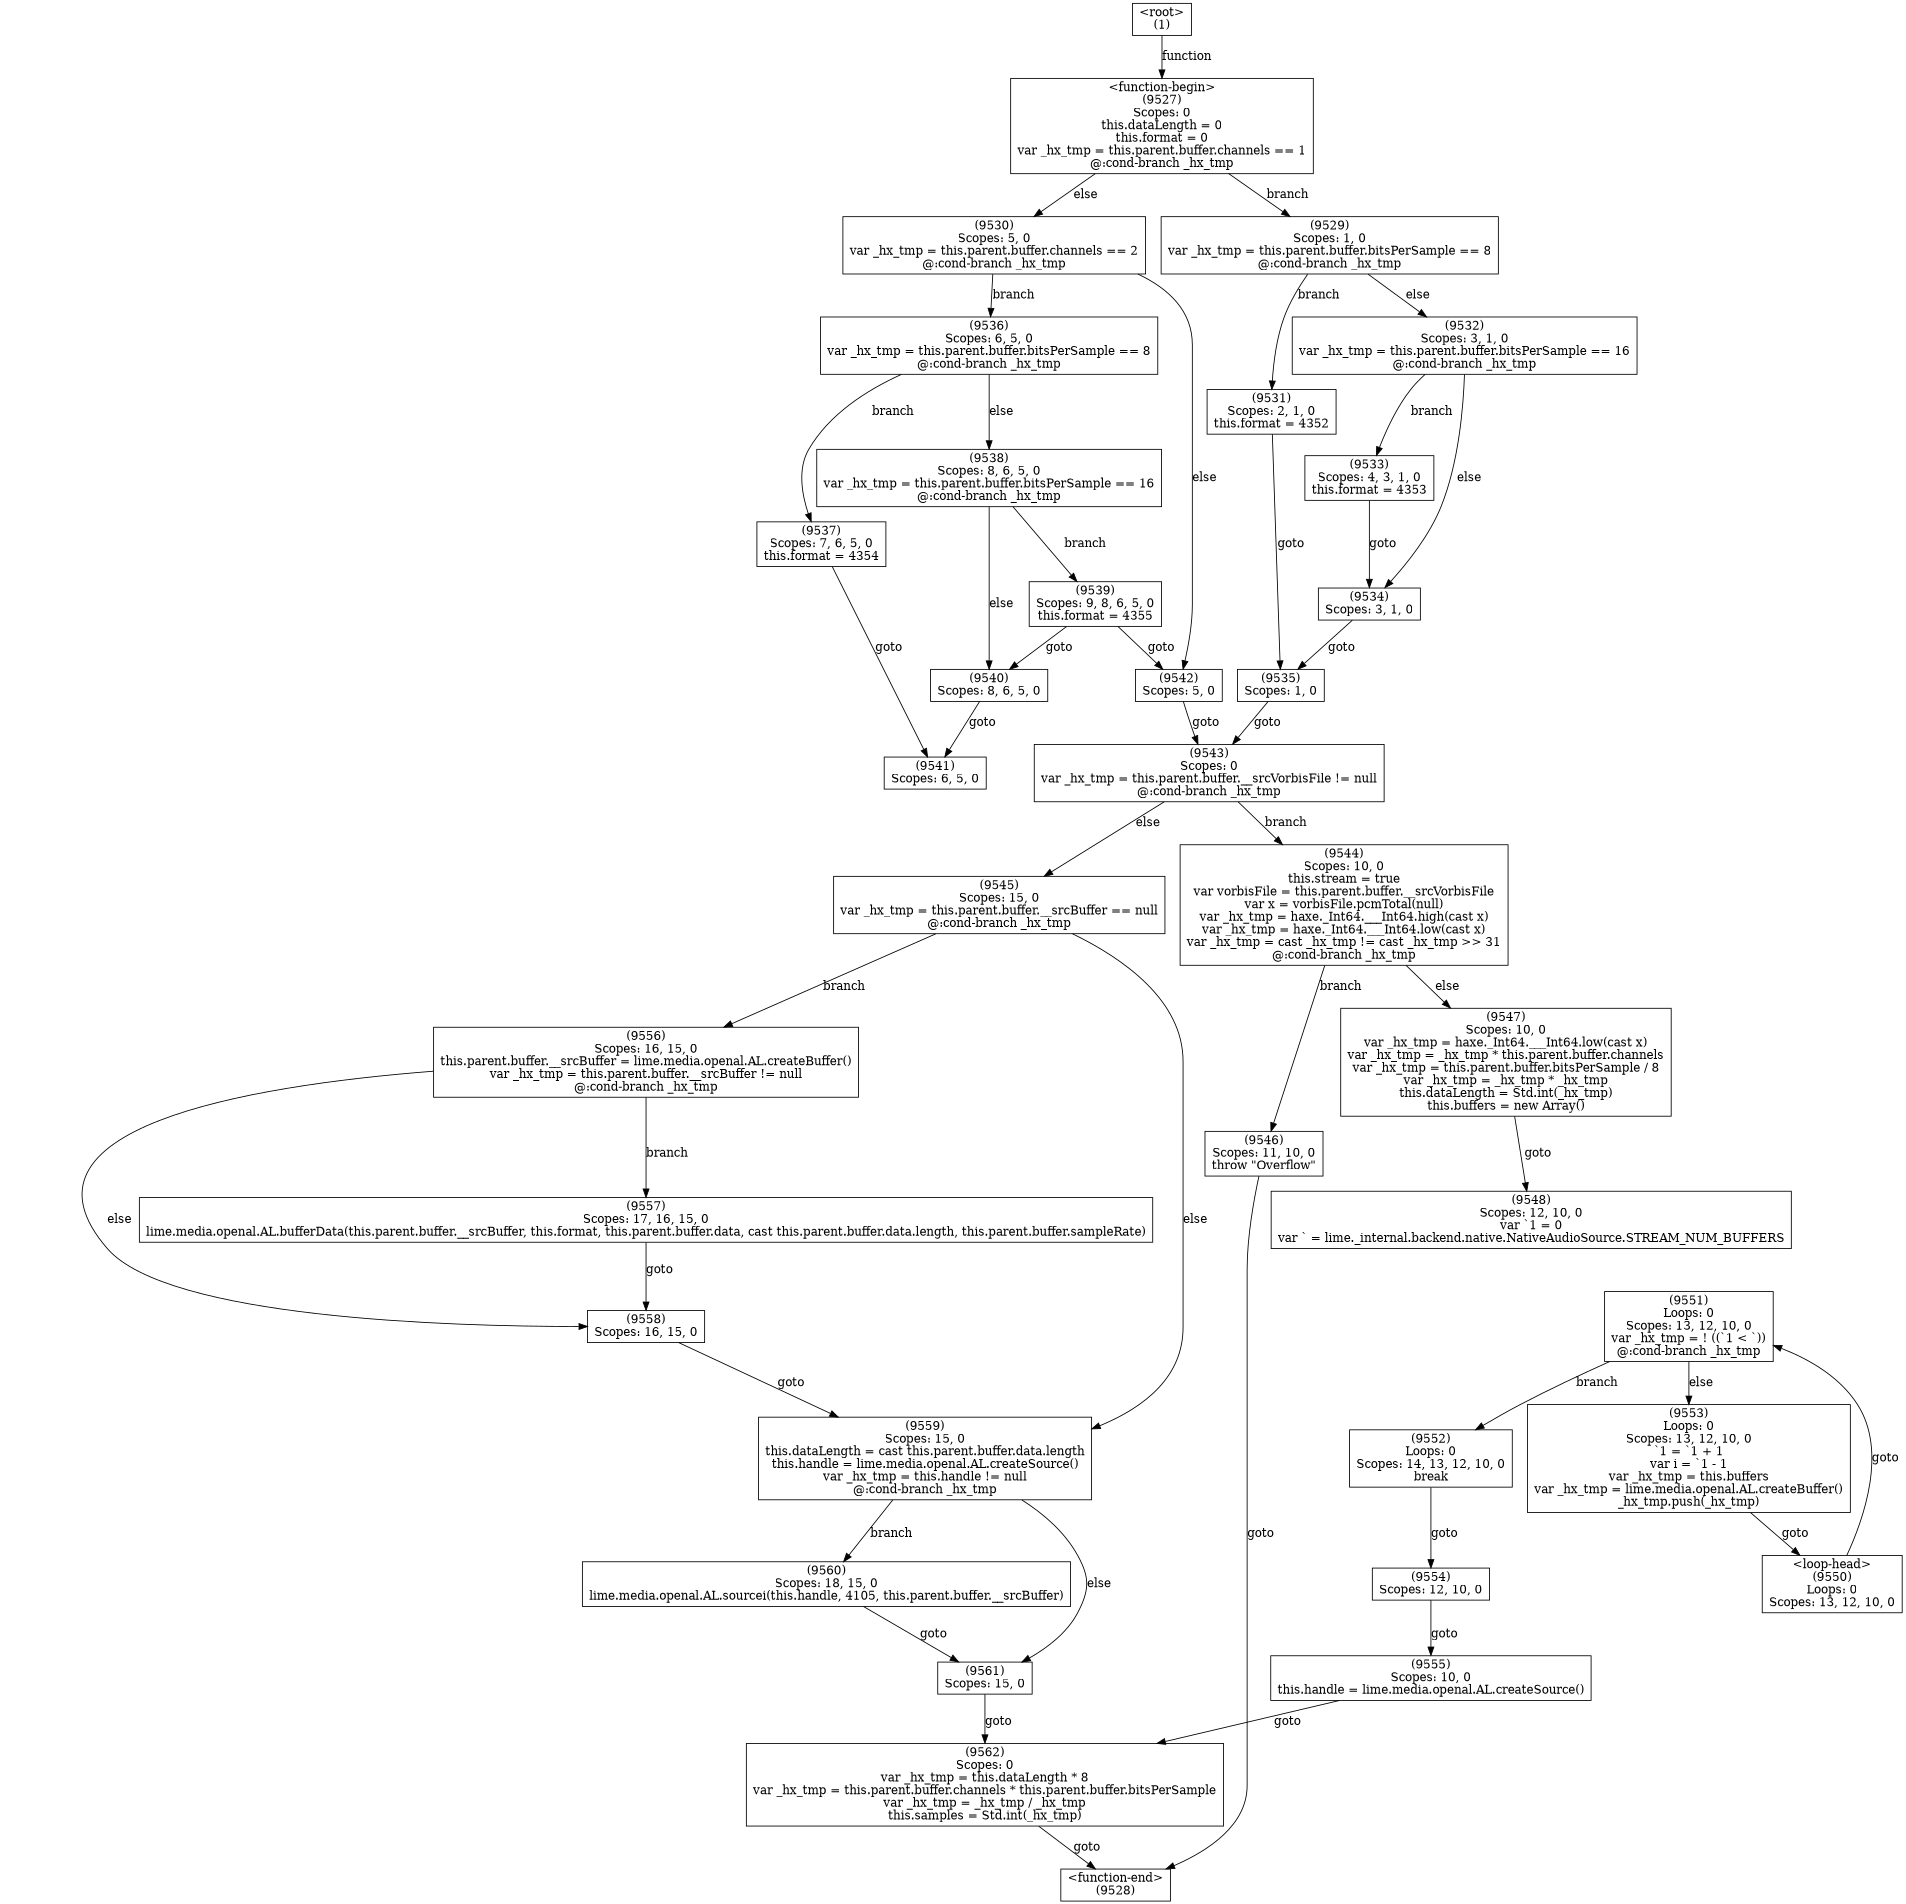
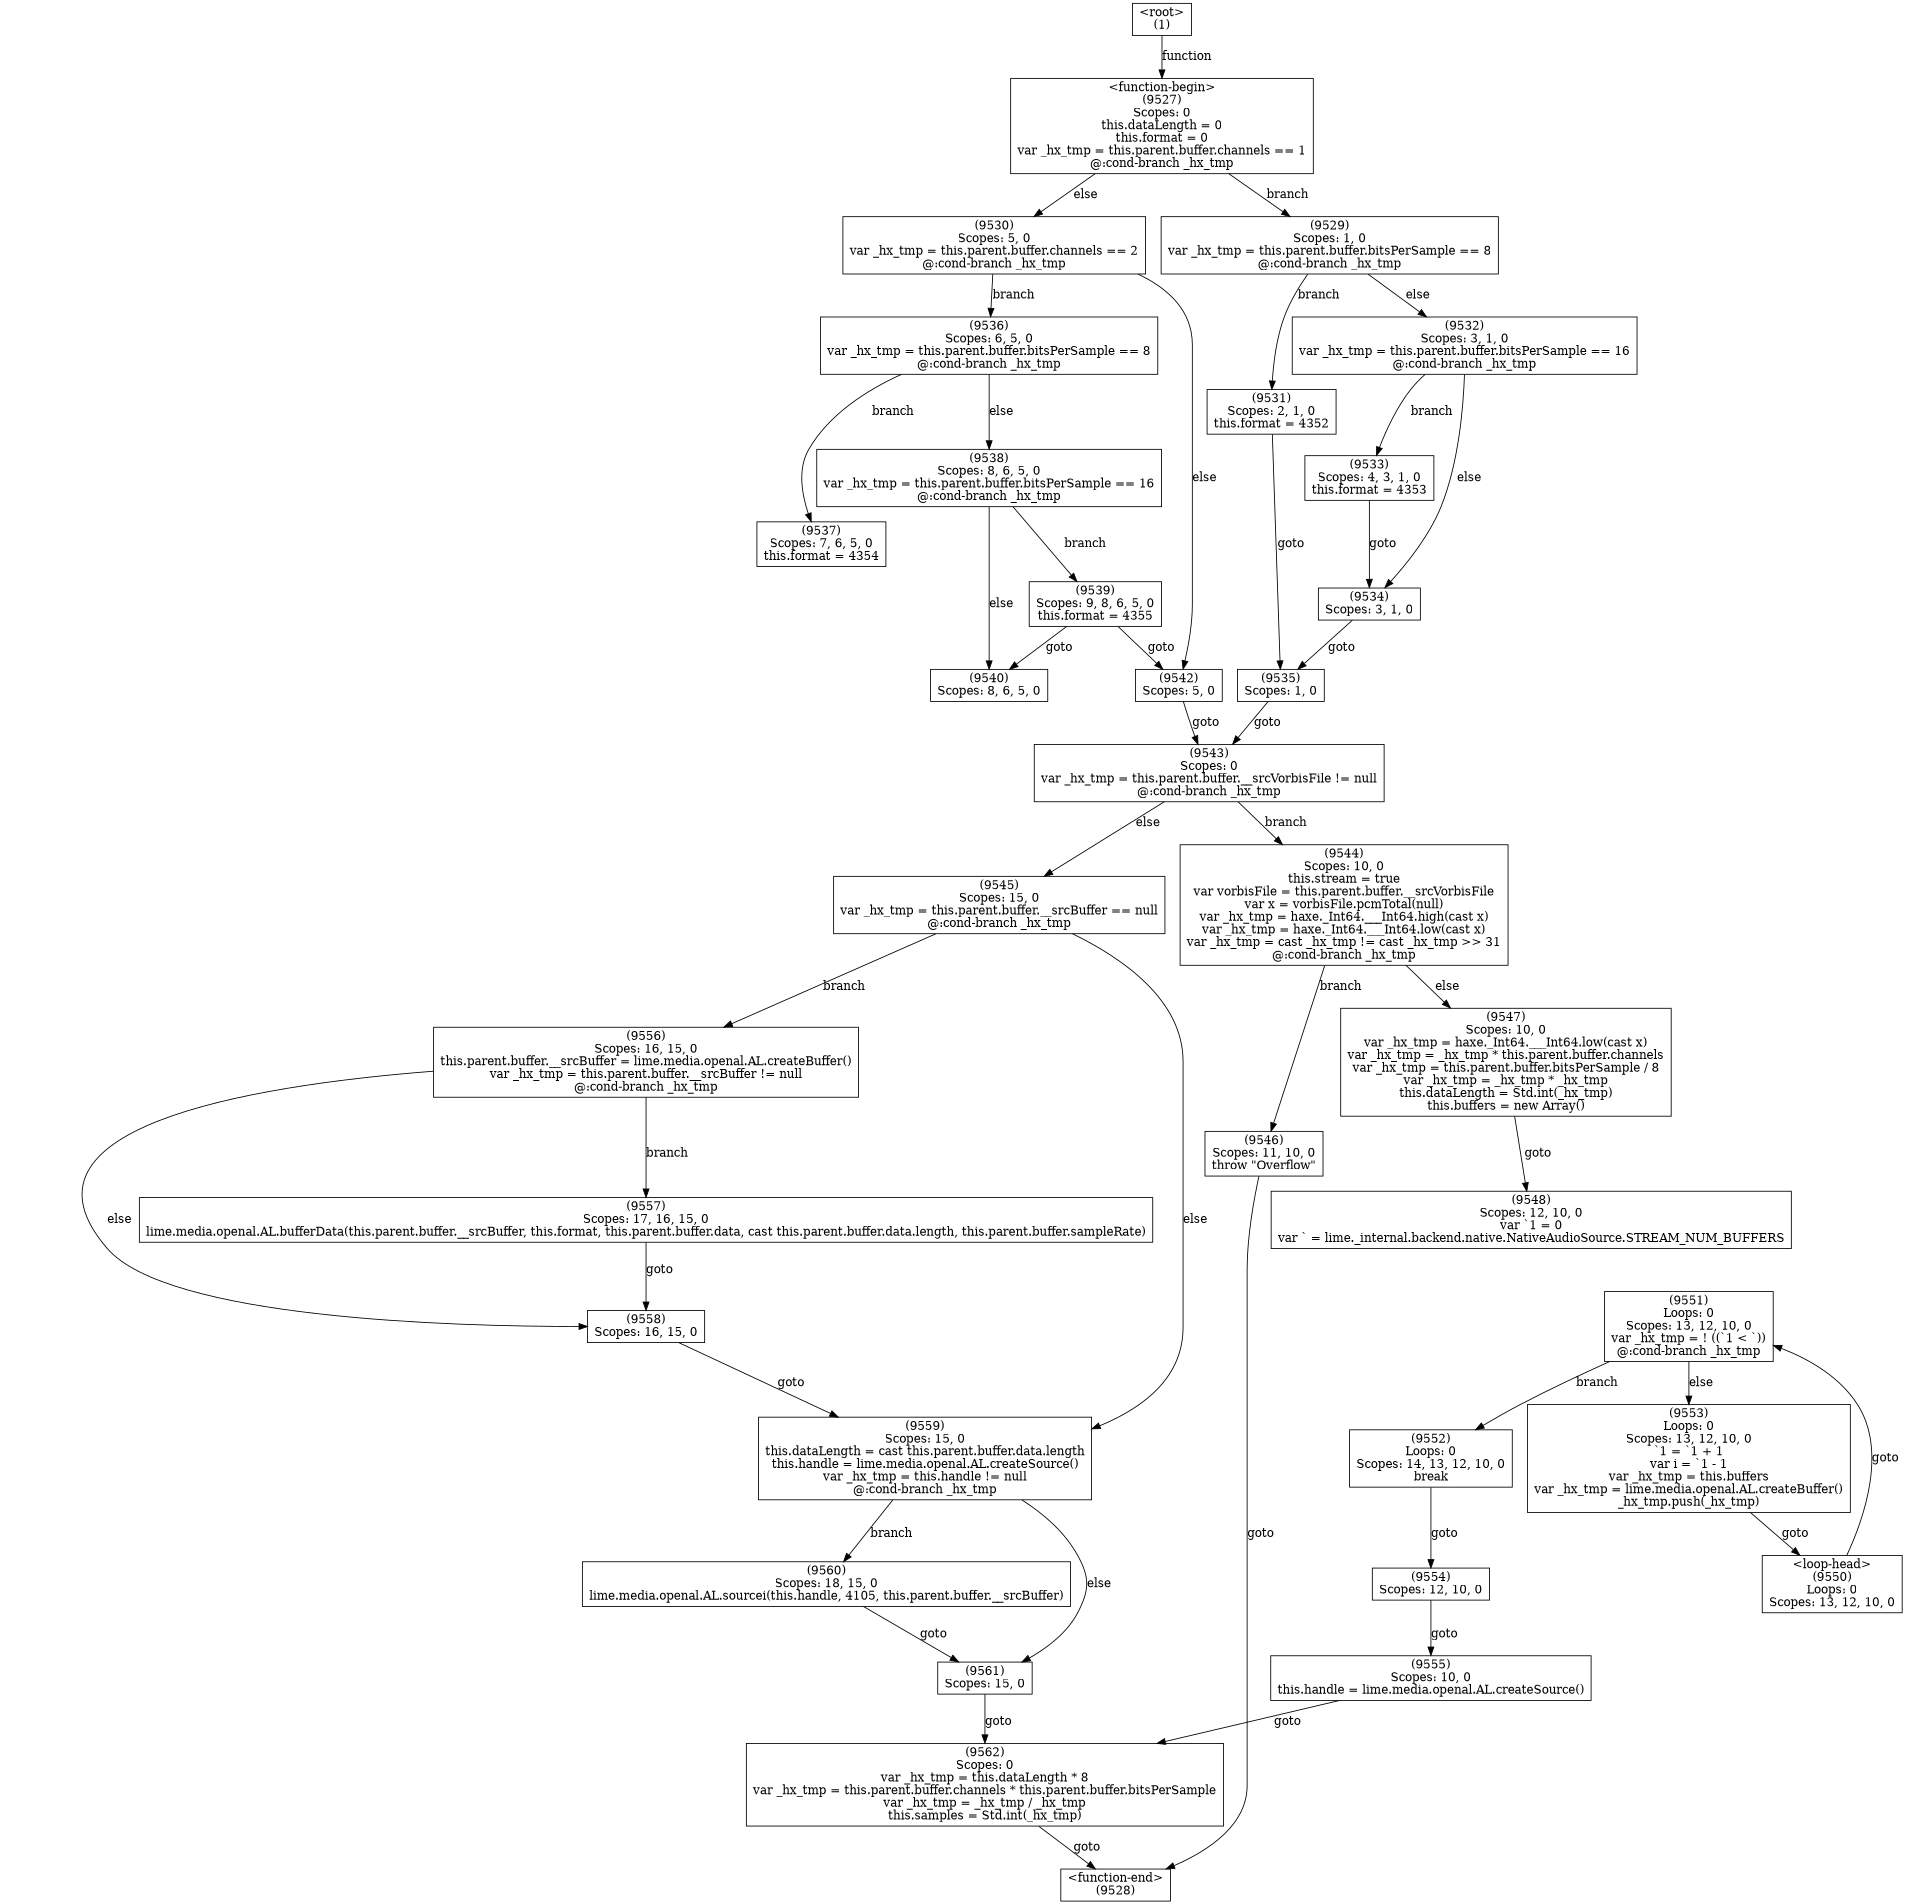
  digraph {
    node [shape=box]
    n1 [label="(9562)\nScopes: 0\nvar _hx_tmp = this.dataLength * 8\nvar _hx_tmp = this.parent.buffer.channels * this.parent.buffer.bitsPerSample\nvar _hx_tmp = _hx_tmp / _hx_tmp\nthis.samples = Std.int(_hx_tmp)"]
    n2 [label="<function-end>\n(9528)"]
    n3 [label="(9561)\nScopes: 15, 0"]
    n4 [label="(9560)\nScopes: 18, 15, 0\nlime.media.openal.AL.sourcei(this.handle, 4105, this.parent.buffer.__srcBuffer)"]
    n5 [label="(9559)\nScopes: 15, 0\nthis.dataLength = cast this.parent.buffer.data.length\nthis.handle = lime.media.openal.AL.createSource()\nvar _hx_tmp = this.handle != null\n@:cond-branch _hx_tmp"]
    n6 [label="(9558)\nScopes: 16, 15, 0"]
    n7 [label="(9557)\nScopes: 17, 16, 15, 0\nlime.media.openal.AL.bufferData(this.parent.buffer.__srcBuffer, this.format, this.parent.buffer.data, cast this.parent.buffer.data.length, this.parent.buffer.sampleRate)"]
    n8 [label="(9556)\nScopes: 16, 15, 0\nthis.parent.buffer.__srcBuffer = lime.media.openal.AL.createBuffer()\nvar _hx_tmp = this.parent.buffer.__srcBuffer != null\n@:cond-branch _hx_tmp"]
    n9 [label="(9555)\nScopes: 10, 0\nthis.handle = lime.media.openal.AL.createSource()"]
    n10 [label="(9554)\nScopes: 12, 10, 0"]
    n11 [label="(9553)\nLoops: 0\nScopes: 13, 12, 10, 0\n`1 = `1 + 1\nvar i = `1 - 1\nvar _hx_tmp = this.buffers\nvar _hx_tmp = lime.media.openal.AL.createBuffer()\n_hx_tmp.push(_hx_tmp)"]
    n12 [label="<loop-head>\n(9550)\nLoops: 0\nScopes: 13, 12, 10, 0"]
    n13 [label="(9551)\nLoops: 0\nScopes: 13, 12, 10, 0\nvar _hx_tmp = ! ((`1 < `))\n@:cond-branch _hx_tmp"]
    n14 [label="(9552)\nLoops: 0\nScopes: 14, 13, 12, 10, 0\nbreak"]
    n15 [label="(9548)\nScopes: 12, 10, 0\nvar `1 = 0\nvar ` = lime._internal.backend.native.NativeAudioSource.STREAM_NUM_BUFFERS"]
    n16 [label="(9547)\nScopes: 10, 0\nvar _hx_tmp = haxe._Int64.___Int64.low(cast x)\nvar _hx_tmp = _hx_tmp * this.parent.buffer.channels\nvar _hx_tmp = this.parent.buffer.bitsPerSample / 8\nvar _hx_tmp = _hx_tmp * _hx_tmp\nthis.dataLength = Std.int(_hx_tmp)\nthis.buffers = new Array()"]
    n17 [label="(9546)\nScopes: 11, 10, 0\nthrow \"Overflow\""]
    n18 [label="(9545)\nScopes: 15, 0\nvar _hx_tmp = this.parent.buffer.__srcBuffer == null\n@:cond-branch _hx_tmp"]
    n19 [label="(9544)\nScopes: 10, 0\nthis.stream = true\nvar vorbisFile = this.parent.buffer.__srcVorbisFile\nvar x = vorbisFile.pcmTotal(null)\nvar _hx_tmp = haxe._Int64.___Int64.high(cast x)\nvar _hx_tmp = haxe._Int64.___Int64.low(cast x)\nvar _hx_tmp = cast _hx_tmp != cast _hx_tmp >> 31\n@:cond-branch _hx_tmp"]
    n20 [label="(9543)\nScopes: 0\nvar _hx_tmp = this.parent.buffer.__srcVorbisFile != null\n@:cond-branch _hx_tmp"]
    n21 [label="(9542)\nScopes: 5, 0"]
-   n22 [label="(9541)\nScopes: 6, 5, 0"]
    n23 [label="(9540)\nScopes: 8, 6, 5, 0"]
    n24 [label="(9539)\nScopes: 9, 8, 6, 5, 0\nthis.format = 4355"]
    n25 [label="(9538)\nScopes: 8, 6, 5, 0\nvar _hx_tmp = this.parent.buffer.bitsPerSample == 16\n@:cond-branch _hx_tmp"]
    n26 [label="(9537)\nScopes: 7, 6, 5, 0\nthis.format = 4354"]
    n27 [label="(9536)\nScopes: 6, 5, 0\nvar _hx_tmp = this.parent.buffer.bitsPerSample == 8\n@:cond-branch _hx_tmp"]
    n28 [label="(9535)\nScopes: 1, 0"]
    n29 [label="(9534)\nScopes: 3, 1, 0"]
    n30 [label="(9533)\nScopes: 4, 3, 1, 0\nthis.format = 4353"]
    n31 [label="(9532)\nScopes: 3, 1, 0\nvar _hx_tmp = this.parent.buffer.bitsPerSample == 16\n@:cond-branch _hx_tmp"]
    n32 [label="(9531)\nScopes: 2, 1, 0\nthis.format = 4352"]
    n33 [label="(9530)\nScopes: 5, 0\nvar _hx_tmp = this.parent.buffer.channels == 2\n@:cond-branch _hx_tmp"]
    n34 [label="(9529)\nScopes: 1, 0\nvar _hx_tmp = this.parent.buffer.bitsPerSample == 8\n@:cond-branch _hx_tmp"]
    n35 [label="<function-begin>\n(9527)\nScopes: 0\nthis.dataLength = 0\nthis.format = 0\nvar _hx_tmp = this.parent.buffer.channels == 1\n@:cond-branch _hx_tmp"]
    n36 [label="<root>\n(1)"]
    n1 -> n2 [label=goto]
    n3 -> n1 [label=goto]
    n4 -> n3 [label=goto]
    n5 -> n3 [label=else]
    n5 -> n4 [label=branch]
    n6 -> n5 [label=goto]
    n7 -> n6 [label=goto]
    n8 -> n6 [label=else]
    n8 -> n7 [label=branch]
    n9 -> n1 [label=goto]
    n10 -> n9 [label=goto]
    n11 -> n12 [label=goto]
    n12 -> n13 [label=goto]
    n13 -> n11 [label=else]
    n13 -> n14 [label=branch]
    n14 -> n10 [label=goto]
    n16 -> n15 [label=goto]
    n17 -> n2 [label=goto]
    n18 -> n5 [label=else]
    n18 -> n8 [label=branch]
    n19 -> n16 [label=else]
    n19 -> n17 [label=branch]
    n20 -> n18 [label=else]
    n20 -> n19 [label=branch]
    n21 -> n20 [label=goto]
-   n23 -> n22 [label=goto]
    n24 -> n21 [label=goto]
    n24 -> n23 [label=goto]
    n25 -> n23 [label=else]
    n25 -> n24 [label=branch]
-   n26 -> n22 [label=goto]
    n27 -> n25 [label=else]
    n27 -> n26 [label=branch]
    n28 -> n20 [label=goto]
    n29 -> n28 [label=goto]
    n30 -> n29 [label=goto]
    n31 -> n29 [label=else]
    n31 -> n30 [label=branch]
    n32 -> n28 [label=goto]
    n33 -> n21 [label=else]
    n33 -> n27 [label=branch]
    n34 -> n31 [label=else]
    n34 -> n32 [label=branch]
    n35 -> n33 [label=else]
    n35 -> n34 [label=branch]
    n36 -> n35 [label=function]
  }
